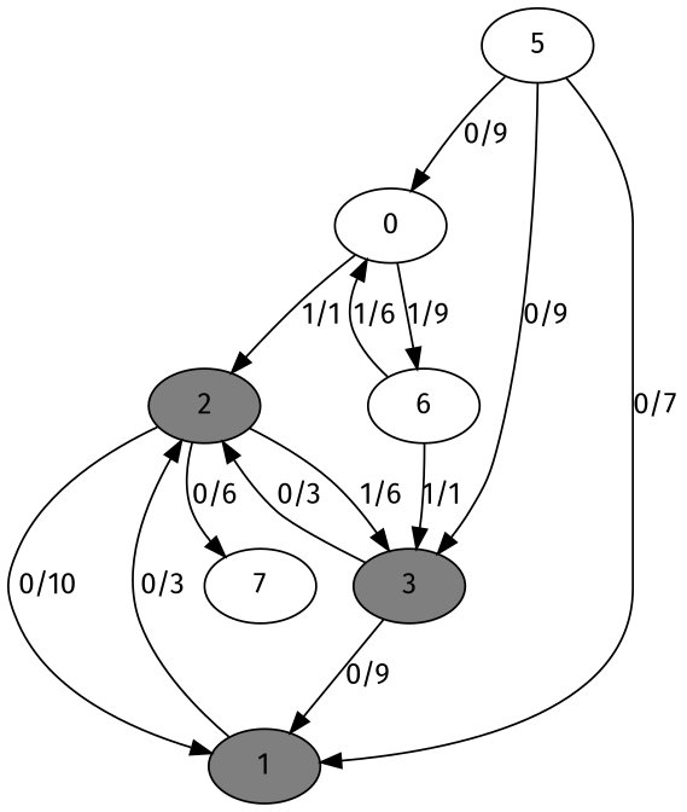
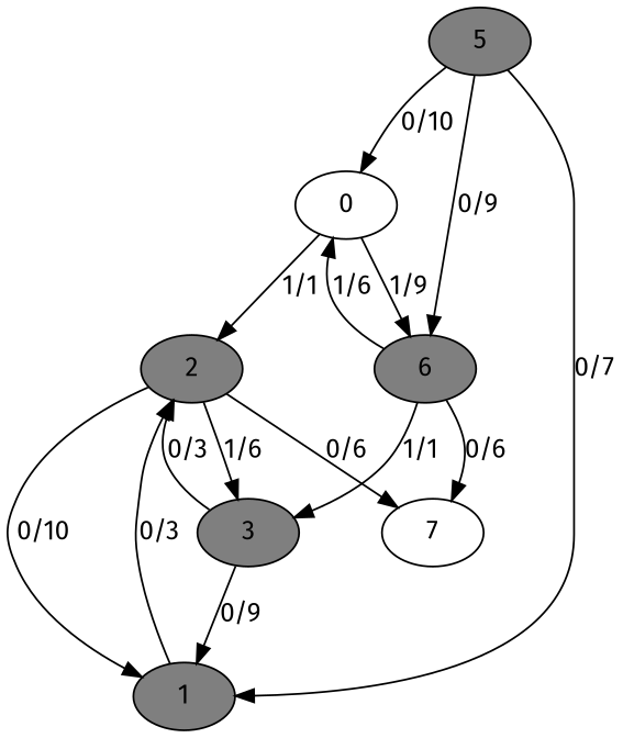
  digraph {
    fontname="Fira Sans"
    node [fillcolor=grey50 fontname="Fira Sans" style=filled]
    edge [fontname="Fira Sans"]
    0 [fillcolor=grey100]
    2
-   6 [fillcolor=grey100]
+   6
    1
    3
    n6 [fillcolor=grey100 label=7]
-   5 [fillcolor=grey100]
+   5
    0 -> 2 [label="1/1"]
    0 -> 6 [label="1/9"]
    2 -> 1 [label="0/10"]
    2 -> 3 [label="1/6"]
    2 -> n6 [label="0/6"]
    6 -> 0 [label="1/6"]
    6 -> 3 [label="1/1"]
+   6 -> n6 [label="0/6"]
    1 -> 2 [label="0/3"]
    3 -> 2 [label="0/3"]
    3 -> 1 [label="0/9"]
-   5 -> 0 [label="0/9"]
-   5 -> 3 [label="0/9"]
+   5 -> 0 [label="0/10"]
+   5 -> 6 [label="0/9"]
    5 -> 1 [label="0/7"]
  }
